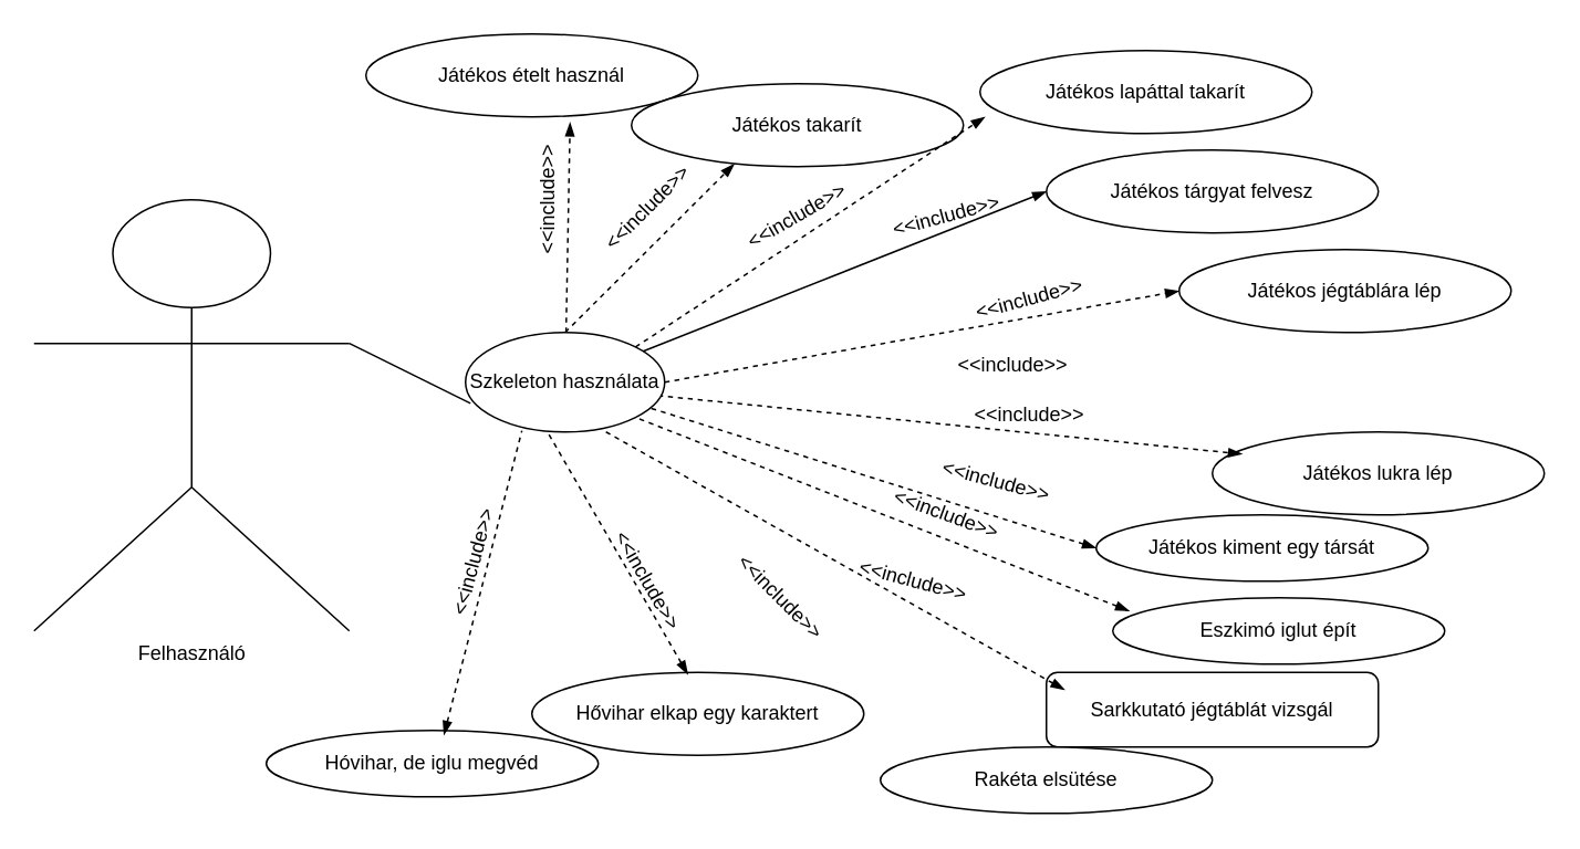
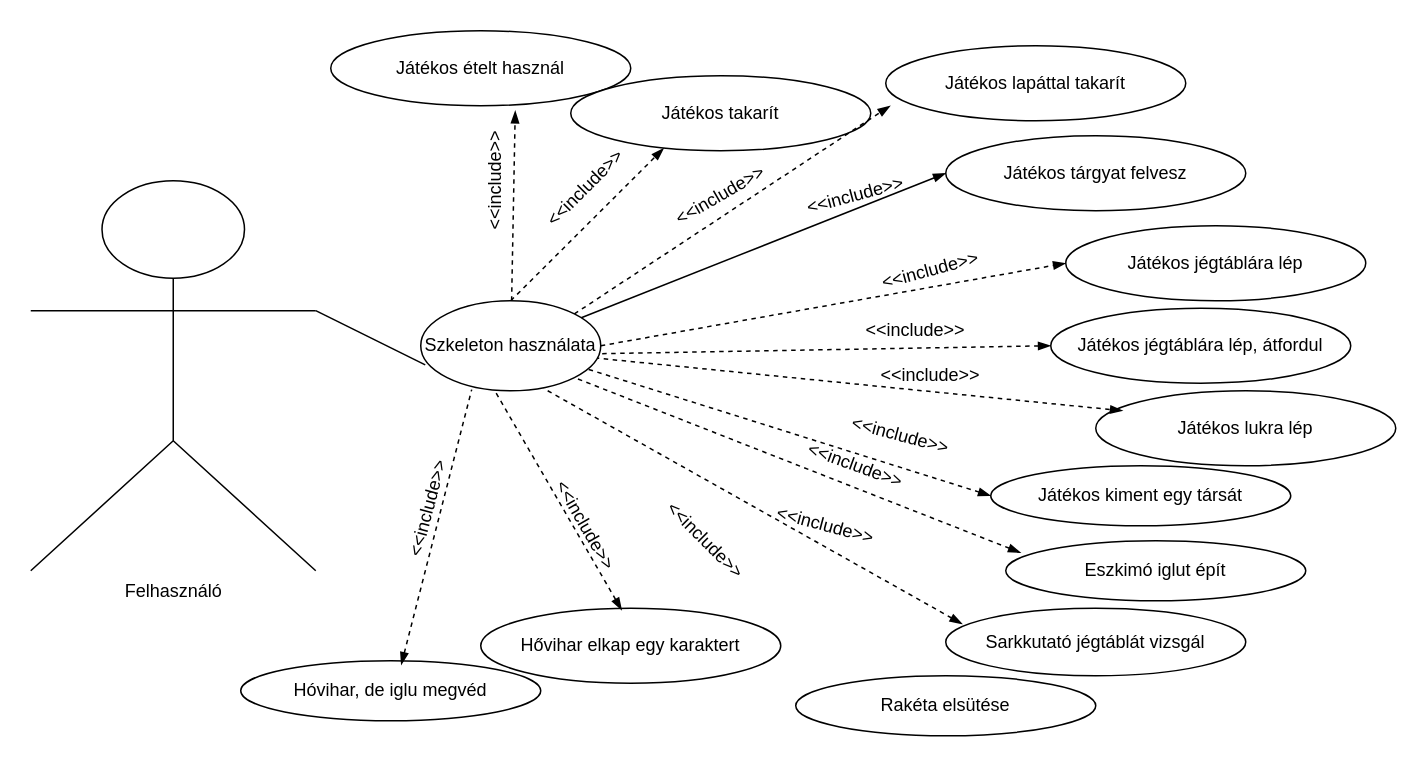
  <mxCell id="0" />
  <mxCell id="1" parent="0" />
  <mxCell id="2" value="Felhasználó" style="shape=umlActor;verticalLabelPosition=bottom;labelBackgroundColor=#ffffff;verticalAlign=top;html=1;outlineConnect=0;" vertex="1" parent="1"><mxGeometry x="20" y="120" width="190" height="260" as="geometry" /></mxCell>
  <mxCell id="3" value="Játékos ételt használ" style="ellipse;whiteSpace=wrap;html=1;" vertex="1" parent="1"><mxGeometry x="220" y="20" width="200" height="50" as="geometry" /></mxCell>
  <mxCell id="4" value="Játékos takarít" style="ellipse;whiteSpace=wrap;html=1;" vertex="1" parent="1"><mxGeometry x="380" y="50" width="200" height="50" as="geometry" /></mxCell>
  <mxCell id="5" value="Játékos lapáttal takarít" style="ellipse;whiteSpace=wrap;html=1;" vertex="1" parent="1"><mxGeometry x="590" y="30" width="200" height="50" as="geometry" /></mxCell>
  <mxCell id="6" value="Játékos tárgyat felvesz" style="ellipse;whiteSpace=wrap;html=1;" vertex="1" parent="1"><mxGeometry x="630" y="90" width="200" height="50" as="geometry" /></mxCell>
  <mxCell id="7" value="Játékos jégtáblára lép" style="ellipse;whiteSpace=wrap;html=1;" vertex="1" parent="1"><mxGeometry x="710" y="150" width="200" height="50" as="geometry" /></mxCell>
+ <mxCell id="8" value="Játékos jégtáblára lép, átfordul" style="ellipse;whiteSpace=wrap;html=1;" vertex="1" parent="1"><mxGeometry x="700" y="205" width="200" height="50" as="geometry" /></mxCell>
  <mxCell id="9" value="Játékos lukra lép" style="ellipse;whiteSpace=wrap;html=1;" vertex="1" parent="1"><mxGeometry x="730" y="260" width="200" height="50" as="geometry" /></mxCell>
  <mxCell id="10" value="Játékos kiment egy társát" style="ellipse;whiteSpace=wrap;html=1;" vertex="1" parent="1"><mxGeometry x="660" y="310" width="200" height="40" as="geometry" /></mxCell>
  <mxCell id="11" value="Eszkimó iglut épít" style="ellipse;whiteSpace=wrap;html=1;" vertex="1" parent="1"><mxGeometry x="670" y="360" width="200" height="40" as="geometry" /></mxCell>
- <mxCell id="12" value="Sarkkutató jégtáblát vizsgál" style="whiteSpace=wrap;html=1;rounded=1;" vertex="1" parent="1"><mxGeometry x="630" y="405" width="200" height="45" as="geometry" /></mxCell>
+ <mxCell id="12" value="Sarkkutató jégtáblát vizsgál" style="ellipse;whiteSpace=wrap;html=1;" vertex="1" parent="1"><mxGeometry x="630" y="405" width="200" height="45" as="geometry" /></mxCell>
  <mxCell id="13" value="Rakéta elsütése" style="ellipse;whiteSpace=wrap;html=1;" vertex="1" parent="1"><mxGeometry x="530" y="450" width="200" height="40" as="geometry" /></mxCell>
  <mxCell id="14" value="Hővihar elkap egy karaktert" style="ellipse;whiteSpace=wrap;html=1;" vertex="1" parent="1"><mxGeometry x="320" y="405" width="200" height="50" as="geometry" /></mxCell>
  <mxCell id="15" value="Hóvihar, de iglu megvéd" style="ellipse;whiteSpace=wrap;html=1;" vertex="1" parent="1"><mxGeometry x="160" y="440" width="200" height="40" as="geometry" /></mxCell>
  <mxCell id="16" value="" style="endArrow=blockThin;html=1;entryX=0.015;entryY=0.8;entryDx=0;entryDy=0;entryPerimeter=0;dashed=1;exitX=1;exitY=0;exitDx=0;exitDy=0;endFill=1;" edge="1" parent="1" source="28" target="5"><mxGeometry width="50" height="50" relative="1" as="geometry"><mxPoint x="650" y="170" as="sourcePoint" /><mxPoint x="700" y="120" as="targetPoint" /></mxGeometry></mxCell>
  <mxCell id="17" value="" style="endArrow=blockThin;html=1;entryX=0;entryY=0.5;entryDx=0;entryDy=0;dashed=0;endFill=1;" edge="1" parent="1" source="28" target="6"><mxGeometry width="50" height="50" relative="1" as="geometry"><mxPoint x="650" y="220" as="sourcePoint" /><mxPoint x="700" y="170" as="targetPoint" /></mxGeometry></mxCell>
  <mxCell id="18" value="" style="endArrow=blockThin;html=1;entryX=0;entryY=0.5;entryDx=0;entryDy=0;dashed=1;exitX=1;exitY=0.5;exitDx=0;exitDy=0;endFill=1;" edge="1" parent="1" source="28" target="7"><mxGeometry width="50" height="50" relative="1" as="geometry"><mxPoint x="580" y="230" as="sourcePoint" /><mxPoint x="700" y="200" as="targetPoint" /></mxGeometry></mxCell>
+ <mxCell id="19" value="" style="endArrow=blockThin;html=1;entryX=0;entryY=0.5;entryDx=0;entryDy=0;dashed=1;exitX=1.008;exitY=0.588;exitDx=0;exitDy=0;exitPerimeter=0;endFill=1;" edge="1" parent="1" source="28" target="8"><mxGeometry width="50" height="50" relative="1" as="geometry"><mxPoint x="590" y="250" as="sourcePoint" /><mxPoint x="710" y="230" as="targetPoint" /></mxGeometry></mxCell>
  <mxCell id="20" value="" style="endArrow=blockThin;html=1;entryX=0.09;entryY=0.267;entryDx=0;entryDy=0;entryPerimeter=0;dashed=1;exitX=0.917;exitY=0.625;exitDx=0;exitDy=0;exitPerimeter=0;endFill=1;" edge="1" parent="1" source="28" target="9"><mxGeometry width="50" height="50" relative="1" as="geometry"><mxPoint x="700" y="310" as="sourcePoint" /><mxPoint x="750" y="260" as="targetPoint" /></mxGeometry></mxCell>
  <mxCell id="21" value="" style="endArrow=blockThin;html=1;entryX=0;entryY=0.5;entryDx=0;entryDy=0;dashed=1;exitX=0.933;exitY=0.763;exitDx=0;exitDy=0;exitPerimeter=0;endFill=1;" edge="1" parent="1" source="28" target="10"><mxGeometry width="50" height="50" relative="1" as="geometry"><mxPoint x="700" y="310" as="sourcePoint" /><mxPoint x="750" y="260" as="targetPoint" /></mxGeometry></mxCell>
  <mxCell id="22" value="" style="endArrow=none;html=1;entryX=1;entryY=1;entryDx=0;entryDy=0;dashed=1;exitX=0.05;exitY=0.2;exitDx=0;exitDy=0;startArrow=blockThin;startFill=1;exitPerimeter=0;" edge="1" parent="1" source="11" target="28"><mxGeometry width="50" height="50" relative="1" as="geometry"><mxPoint x="700" y="310" as="sourcePoint" /><mxPoint x="750" y="260" as="targetPoint" /></mxGeometry></mxCell>
  <mxCell id="23" value="" style="endArrow=none;html=1;entryX=0.683;entryY=0.975;entryDx=0;entryDy=0;dashed=1;exitX=0.055;exitY=0.233;exitDx=0;exitDy=0;exitPerimeter=0;startArrow=blockThin;startFill=1;entryPerimeter=0;" edge="1" parent="1" source="12" target="28"><mxGeometry width="50" height="50" relative="1" as="geometry"><mxPoint x="700" y="310" as="sourcePoint" /><mxPoint x="750" y="260" as="targetPoint" /></mxGeometry></mxCell>
  <mxCell id="24" value="" style="endArrow=none;html=1;entryX=0.408;entryY=0.988;entryDx=0;entryDy=0;entryPerimeter=0;dashed=1;startArrow=blockThin;startFill=1;exitX=0.47;exitY=0.025;exitDx=0;exitDy=0;exitPerimeter=0;" edge="1" parent="1" source="14" target="28"><mxGeometry width="50" height="50" relative="1" as="geometry"><mxPoint x="410" y="410" as="sourcePoint" /><mxPoint x="540" y="400" as="targetPoint" /></mxGeometry></mxCell>
  <mxCell id="25" value="" style="endArrow=none;html=1;exitX=0.535;exitY=0.067;exitDx=0;exitDy=0;exitPerimeter=0;dashed=1;entryX=0.283;entryY=0.988;entryDx=0;entryDy=0;entryPerimeter=0;startArrow=blockThin;startFill=1;" edge="1" parent="1" source="15" target="28"><mxGeometry width="50" height="50" relative="1" as="geometry"><mxPoint x="580" y="470" as="sourcePoint" /><mxPoint x="590" y="430" as="targetPoint" /></mxGeometry></mxCell>
  <mxCell id="26" value="" style="endArrow=blockThin;html=1;entryX=0.31;entryY=0.967;entryDx=0;entryDy=0;entryPerimeter=0;dashed=1;exitX=0.5;exitY=0;exitDx=0;exitDy=0;endFill=1;" edge="1" parent="1" source="28" target="4"><mxGeometry width="50" height="50" relative="1" as="geometry"><mxPoint x="570" y="140" as="sourcePoint" /><mxPoint x="620" y="90" as="targetPoint" /></mxGeometry></mxCell>
  <mxCell id="27" value="" style="endArrow=blockThin;html=1;dashed=1;endFill=1;entryX=0.615;entryY=1.067;entryDx=0;entryDy=0;entryPerimeter=0;" edge="1" parent="1" source="28" target="3"><mxGeometry width="50" height="50" relative="1" as="geometry"><mxPoint x="540" y="120" as="sourcePoint" /><mxPoint x="590" y="70" as="targetPoint" /></mxGeometry></mxCell>
  <mxCell id="28" value="Szkeleton használata" style="ellipse;whiteSpace=wrap;html=1;" vertex="1" parent="1"><mxGeometry x="280" y="200" width="120" height="60" as="geometry" /></mxCell>
  <mxCell id="29" value="" style="endArrow=none;html=1;entryX=0.025;entryY=0.713;entryDx=0;entryDy=0;entryPerimeter=0;exitX=1;exitY=0.333;exitDx=0;exitDy=0;exitPerimeter=0;" edge="1" parent="1" source="2" target="28"><mxGeometry width="50" height="50" relative="1" as="geometry"><mxPoint x="380" y="230" as="sourcePoint" /><mxPoint x="430" y="180" as="targetPoint" /></mxGeometry></mxCell>
  <mxCell id="30" value="&amp;lt;&amp;lt;include&amp;gt;&amp;gt;" style="text;html=1;strokeColor=none;fillColor=none;align=center;verticalAlign=middle;whiteSpace=wrap;rounded=0;rotation=-90;" vertex="1" parent="1"><mxGeometry y="110" width="40" height="20" as="geometry" x="310" /></mxCell>
  <mxCell id="31" value="&amp;lt;&amp;lt;include&amp;gt;&amp;gt;" style="text;html=1;strokeColor=none;fillColor=none;align=center;verticalAlign=middle;whiteSpace=wrap;rounded=0;rotation=-45;" vertex="1" parent="1"><mxGeometry x="370" y="115" width="40" height="20" as="geometry" /></mxCell>
  <mxCell id="32" value="&amp;lt;&amp;lt;include&amp;gt;&amp;gt;" style="text;html=1;strokeColor=none;fillColor=none;align=center;verticalAlign=middle;whiteSpace=wrap;rounded=0;rotation=-30;" vertex="1" parent="1"><mxGeometry x="460" y="120" width="40" height="20" as="geometry" /></mxCell>
  <mxCell id="33" value="&amp;lt;&amp;lt;include&amp;gt;&amp;gt;" style="text;html=1;strokeColor=none;fillColor=none;align=center;verticalAlign=middle;whiteSpace=wrap;rounded=0;rotation=-15;" vertex="1" parent="1"><mxGeometry x="550" y="120" width="40" height="20" as="geometry" /></mxCell>
  <mxCell id="34" value="&amp;lt;&amp;lt;include&amp;gt;&amp;gt;" style="text;html=1;strokeColor=none;fillColor=none;align=center;verticalAlign=middle;whiteSpace=wrap;rounded=0;rotation=-15;" vertex="1" parent="1"><mxGeometry x="600" y="170" width="40" height="20" as="geometry" /></mxCell>
  <mxCell id="35" value="&amp;lt;&amp;lt;include&amp;gt;&amp;gt;" style="text;html=1;strokeColor=none;fillColor=none;align=center;verticalAlign=middle;whiteSpace=wrap;rounded=0;rotation=0;" vertex="1" parent="1"><mxGeometry x="590" y="210" width="40" height="20" as="geometry" /></mxCell>
  <mxCell id="36" value="&amp;lt;&amp;lt;include&amp;gt;&amp;gt;" style="text;html=1;strokeColor=none;fillColor=none;align=center;verticalAlign=middle;whiteSpace=wrap;rounded=0;rotation=0;" vertex="1" parent="1"><mxGeometry x="600" y="240" width="40" height="20" as="geometry" /></mxCell>
  <mxCell id="37" value="&amp;lt;&amp;lt;include&amp;gt;&amp;gt;" style="text;html=1;strokeColor=none;fillColor=none;align=center;verticalAlign=middle;whiteSpace=wrap;rounded=0;rotation=15;" vertex="1" parent="1"><mxGeometry x="580" y="280" width="40" height="20" as="geometry" /></mxCell>
  <mxCell id="38" value="&amp;lt;&amp;lt;include&amp;gt;&amp;gt;" style="text;html=1;strokeColor=none;fillColor=none;align=center;verticalAlign=middle;whiteSpace=wrap;rounded=0;rotation=20;" vertex="1" parent="1"><mxGeometry x="550" y="300" width="40" height="20" as="geometry" /></mxCell>
  <mxCell id="39" value="&amp;lt;&amp;lt;include&amp;gt;&amp;gt;" style="text;html=1;strokeColor=none;fillColor=none;align=center;verticalAlign=middle;whiteSpace=wrap;rounded=0;rotation=15;" vertex="1" parent="1"><mxGeometry x="530" y="340" width="40" height="20" as="geometry" /></mxCell>
  <mxCell id="40" value="&amp;lt;&amp;lt;include&amp;gt;&amp;gt;" style="text;html=1;strokeColor=none;fillColor=none;align=center;verticalAlign=middle;whiteSpace=wrap;rounded=0;rotation=45;" vertex="1" parent="1"><mxGeometry x="450" y="350" width="40" height="20" as="geometry" /></mxCell>
  <mxCell id="41" value="&amp;lt;&amp;lt;include&amp;gt;&amp;gt;" style="text;html=1;strokeColor=none;fillColor=none;align=center;verticalAlign=middle;whiteSpace=wrap;rounded=0;rotation=60;" vertex="1" parent="1"><mxGeometry x="370" y="340" width="40" height="20" as="geometry" /></mxCell>
  <mxCell id="42" value="&amp;lt;&amp;lt;include&amp;gt;&amp;gt;" style="text;html=1;strokeColor=none;fillColor=none;align=center;verticalAlign=middle;whiteSpace=wrap;rounded=0;rotation=-75;" vertex="1" parent="1"><mxGeometry x="269.83" y="328.71" width="30" height="20" as="geometry" /></mxCell>
